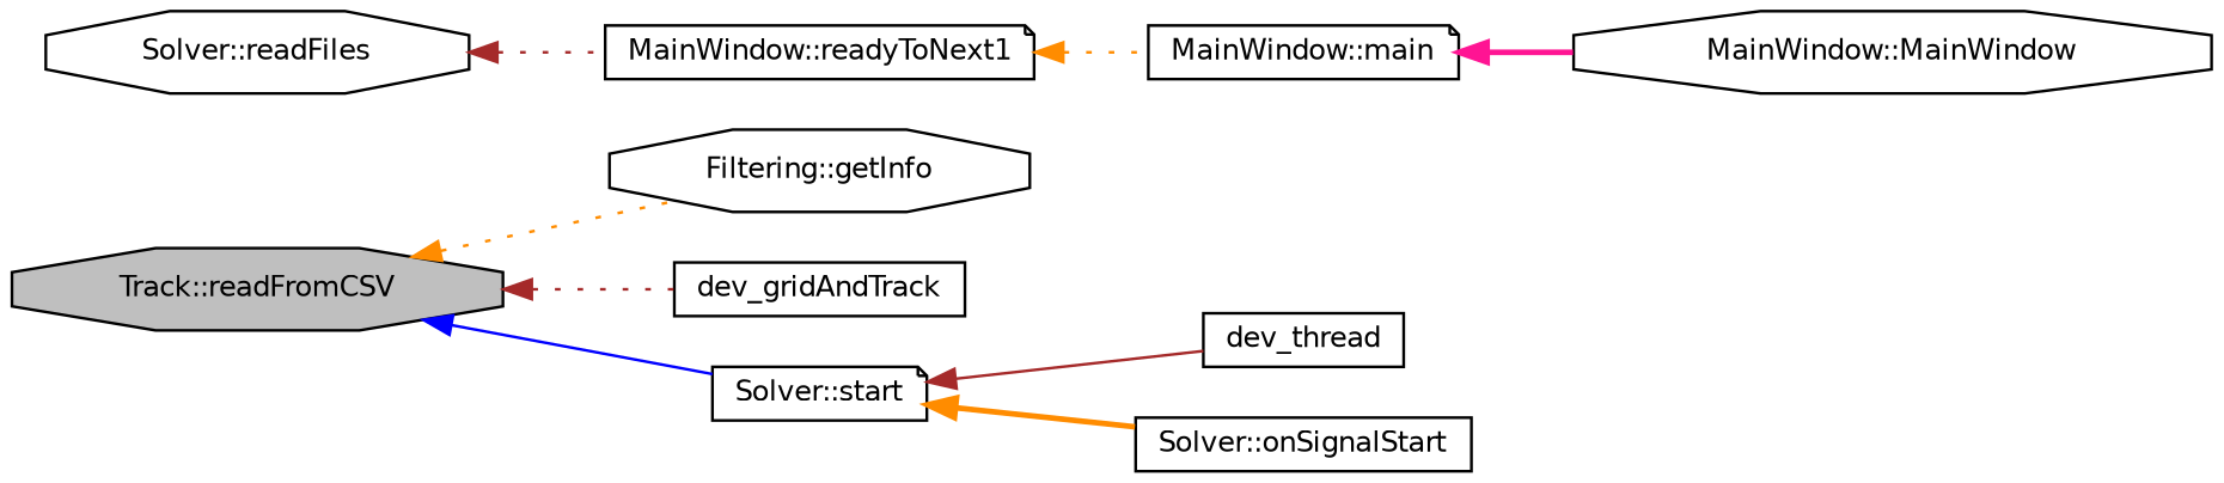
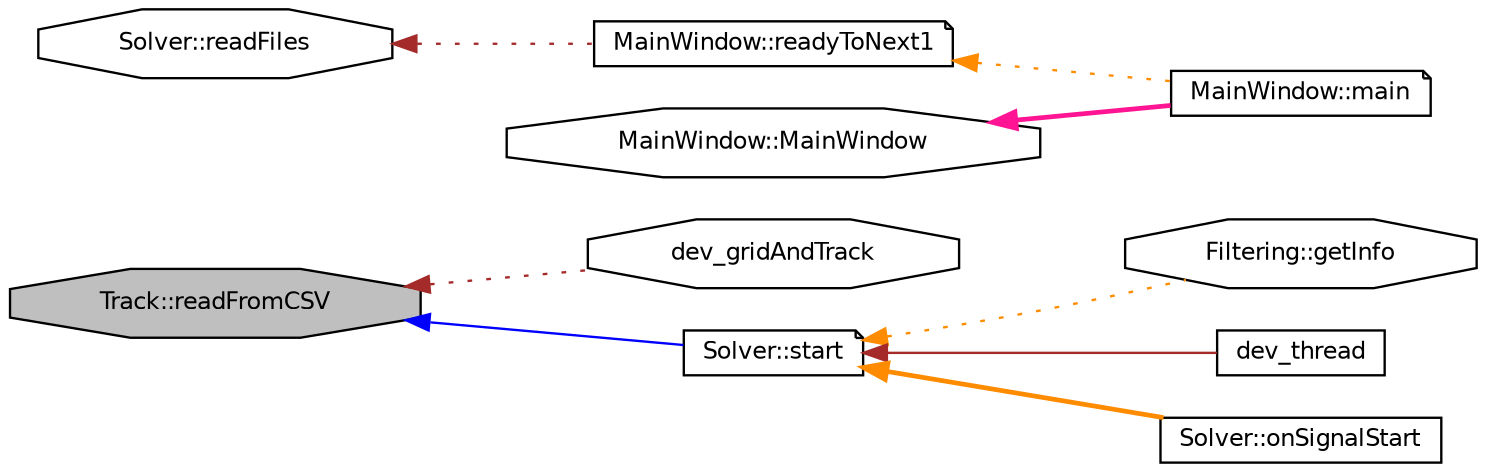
  digraph {
    fontname="DejaVu Sans"
    rankdir=LR
    node [color=black fontname="DejaVu Sans" fontsize=10 shape=octagon]
    edge [color=darkorange dir=back fontname="DejaVu Sans" fontsize=10 labelfontname=Helvetica labelfontsize=10 style=dotted]
    n1 [fillcolor=grey75 fontcolor=black height=0.2 label="Track::readFromCSV" style=filled width=0.4]
    n2 [height=0.2 label="Filtering::getInfo" width=0.4]
-   n3 [height=0.2 label=dev_gridAndTrack shape=box width=0.4]
+   n3 [height=0.2 label=dev_gridAndTrack width=0.4]
    n4 [height=0.2 label="Solver::start" shape=note width=0.4]
    n5 [height=0.2 label=dev_thread shape=box width=0.4]
    n6 [height=0.2 label="Solver::onSignalStart" shape=box width=0.4]
    n7 [height=0.2 label="Solver::readFiles" width=0.4]
    n8 [height=0.2 label="MainWindow::readyToNext1" shape=note width=0.4]
    n9 [height=0.2 label="MainWindow::main" shape=note width=0.4]
    n10 [height=0.2 label="MainWindow::MainWindow" width=0.4]
-   n1 -> n2
+   n4 -> n2
    n1 -> n3 [color=brown]
    n1 -> n4 [color=blue style=solid]
    n4 -> n5 [color=brown style=solid]
    n4 -> n6 [style=bold]
    n7 -> n8 [color=brown]
    n8 -> n9
-   n9 -> n10 [color=deeppink style=bold]
+   n10 -> n9 [color=deeppink style=bold]
  }
